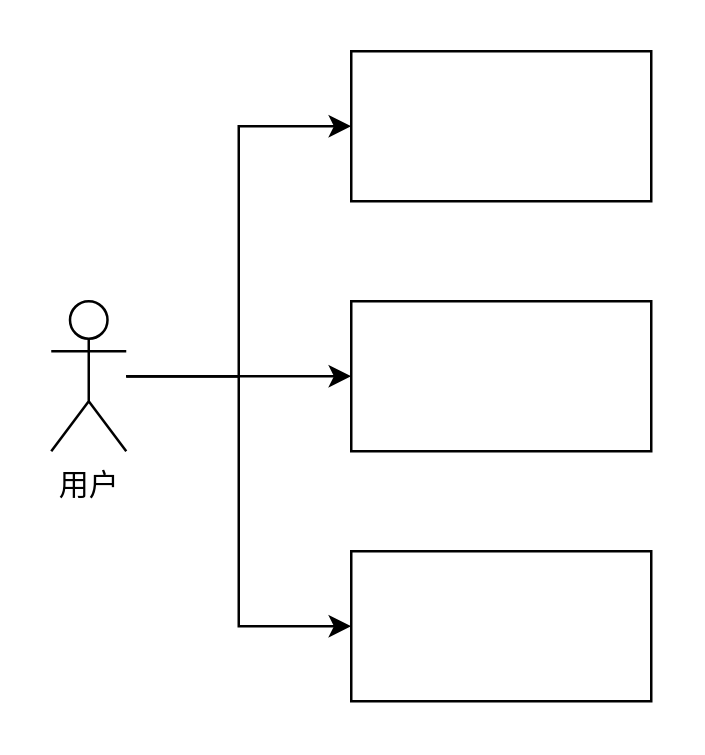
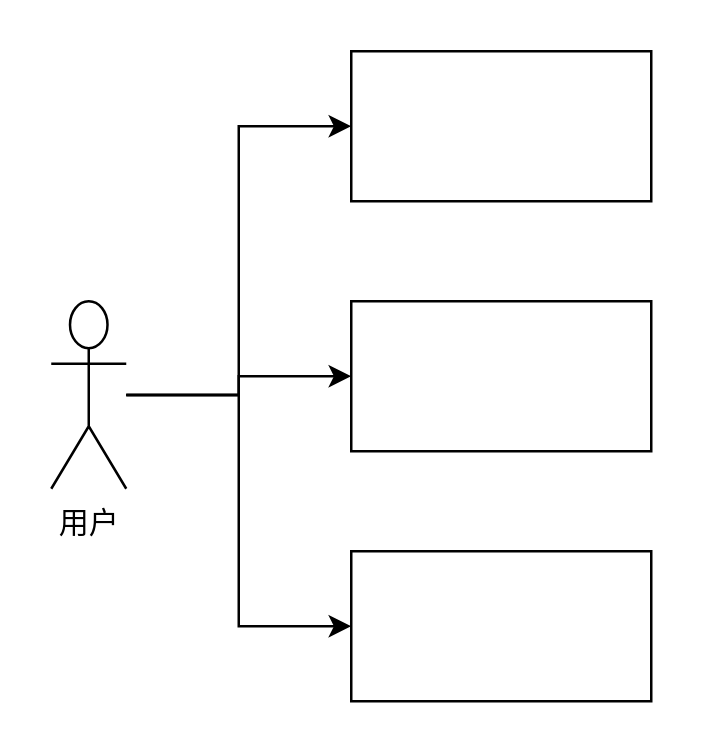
  <mxCell id="0" />
  <mxCell id="1" parent="0" />
  <mxCell id="2" value="" style="rounded=0;whiteSpace=wrap;html=1;" vertex="1" parent="1"><mxGeometry x="140" y="120" width="120" height="60" as="geometry" /></mxCell>
  <mxCell id="3" style="edgeStyle=orthogonalEdgeStyle;rounded=0;orthogonalLoop=1;jettySize=auto;html=1;" edge="1" parent="1" source="6" target="2"><mxGeometry relative="1" as="geometry" /></mxCell>
  <mxCell id="4" style="edgeStyle=orthogonalEdgeStyle;rounded=0;orthogonalLoop=1;jettySize=auto;html=1;entryX=0;entryY=0.5;entryDx=0;entryDy=0;" edge="1" parent="1" source="6" target="7"><mxGeometry relative="1" as="geometry" /></mxCell>
  <mxCell id="5" style="edgeStyle=orthogonalEdgeStyle;rounded=0;orthogonalLoop=1;jettySize=auto;html=1;entryX=0;entryY=0.5;entryDx=0;entryDy=0;" edge="1" parent="1" source="6" target="8"><mxGeometry relative="1" as="geometry" /></mxCell>
- <mxCell id="6" value="用户" style="shape=umlActor;verticalLabelPosition=bottom;verticalAlign=top;html=1;outlineConnect=0;" vertex="1" parent="1"><mxGeometry x="20" y="120" width="30" height="60" as="geometry" /></mxCell>
+ <mxCell id="6" value="用户" style="shape=umlActor;verticalLabelPosition=bottom;verticalAlign=top;html=1;outlineConnect=0;" vertex="1" parent="1"><mxGeometry x="20" y="120" width="30" height="75" as="geometry" /></mxCell>
  <mxCell id="7" value="" style="rounded=0;whiteSpace=wrap;html=1;" vertex="1" parent="1"><mxGeometry x="140" y="20" width="120" height="60" as="geometry" /></mxCell>
  <mxCell id="8" value="" style="rounded=0;whiteSpace=wrap;html=1;" vertex="1" parent="1"><mxGeometry x="140" y="220" width="120" height="60" as="geometry" /></mxCell>
